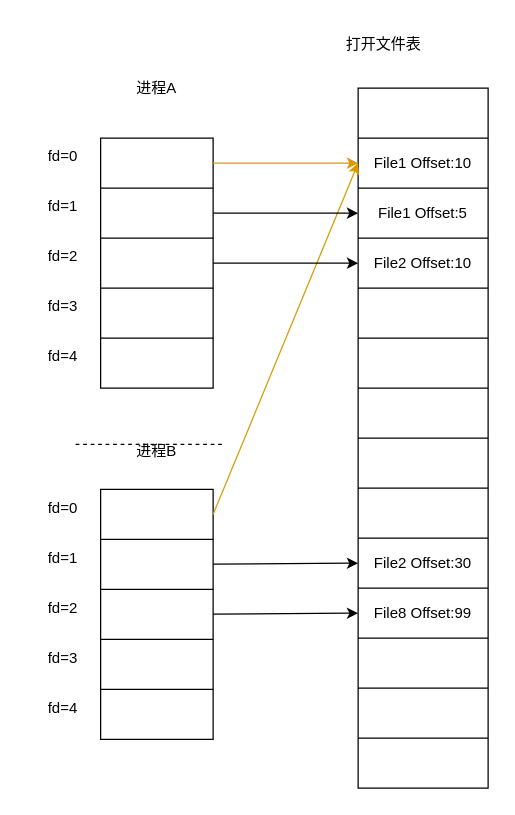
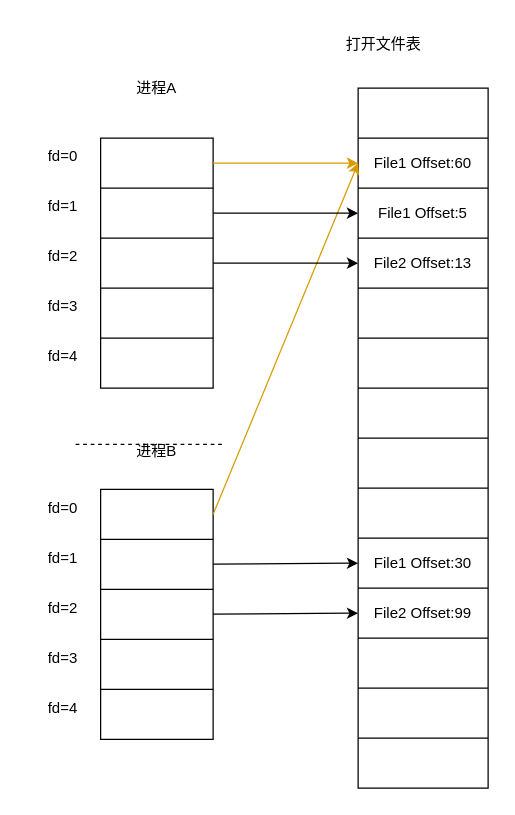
  <mxCell id="0" />
  <mxCell id="1" parent="0" />
  <mxCell id="2" value="" style="shape=table;html=1;whiteSpace=wrap;startSize=0;container=1;collapsible=0;childLayout=tableLayout;" vertex="1" parent="1"><mxGeometry x="80" y="110" width="90" height="200" as="geometry" /></mxCell>
  <mxCell id="3" value="" style="shape=tableRow;horizontal=0;startSize=0;swimlaneHead=0;swimlaneBody=0;top=0;left=0;bottom=0;right=0;collapsible=0;dropTarget=0;fillColor=none;points=[[0,0.5],[1,0.5]];portConstraint=eastwest;" vertex="1" parent="2"><mxGeometry width="90" height="40" as="geometry" /></mxCell>
  <mxCell id="4" value="" style="shape=partialRectangle;html=1;whiteSpace=wrap;connectable=0;fillColor=none;top=0;left=0;bottom=0;right=0;overflow=hidden;" vertex="1" parent="3"><mxGeometry width="90" height="40" as="geometry"><mxRectangle width="90" height="40" as="alternateBounds" /></mxGeometry></mxCell>
  <mxCell id="5" value="" style="shape=tableRow;horizontal=0;startSize=0;swimlaneHead=0;swimlaneBody=0;top=0;left=0;bottom=0;right=0;collapsible=0;dropTarget=0;fillColor=none;points=[[0,0.5],[1,0.5]];portConstraint=eastwest;" vertex="1" parent="2"><mxGeometry y="40" width="90" height="40" as="geometry" /></mxCell>
  <mxCell id="6" value="" style="shape=partialRectangle;html=1;whiteSpace=wrap;connectable=0;fillColor=none;top=0;left=0;bottom=0;right=0;overflow=hidden;" vertex="1" parent="5"><mxGeometry width="90" height="40" as="geometry"><mxRectangle width="90" height="40" as="alternateBounds" /></mxGeometry></mxCell>
  <mxCell id="7" value="" style="shape=tableRow;horizontal=0;startSize=0;swimlaneHead=0;swimlaneBody=0;top=0;left=0;bottom=0;right=0;collapsible=0;dropTarget=0;fillColor=none;points=[[0,0.5],[1,0.5]];portConstraint=eastwest;" vertex="1" parent="2"><mxGeometry y="80" width="90" height="40" as="geometry" /></mxCell>
  <mxCell id="8" value="" style="shape=partialRectangle;html=1;whiteSpace=wrap;connectable=0;fillColor=none;top=0;left=0;bottom=0;right=0;overflow=hidden;" vertex="1" parent="7"><mxGeometry width="90" height="40" as="geometry"><mxRectangle width="90" height="40" as="alternateBounds" /></mxGeometry></mxCell>
  <mxCell id="9" value="" style="shape=tableRow;horizontal=0;startSize=0;swimlaneHead=0;swimlaneBody=0;top=0;left=0;bottom=0;right=0;collapsible=0;dropTarget=0;fillColor=none;points=[[0,0.5],[1,0.5]];portConstraint=eastwest;" vertex="1" parent="2"><mxGeometry y="120" width="90" height="40" as="geometry" /></mxCell>
  <mxCell id="10" value="" style="shape=partialRectangle;html=1;whiteSpace=wrap;connectable=0;fillColor=none;top=0;left=0;bottom=0;right=0;overflow=hidden;" vertex="1" parent="9"><mxGeometry width="90" height="40" as="geometry"><mxRectangle width="90" height="40" as="alternateBounds" /></mxGeometry></mxCell>
  <mxCell id="11" style="shape=tableRow;horizontal=0;startSize=0;swimlaneHead=0;swimlaneBody=0;top=0;left=0;bottom=0;right=0;collapsible=0;dropTarget=0;fillColor=none;points=[[0,0.5],[1,0.5]];portConstraint=eastwest;" vertex="1" parent="2"><mxGeometry y="160" width="90" height="40" as="geometry" /></mxCell>
  <mxCell id="12" style="shape=partialRectangle;html=1;whiteSpace=wrap;connectable=0;fillColor=none;top=0;left=0;bottom=0;right=0;overflow=hidden;" vertex="1" parent="11"><mxGeometry width="90" height="40" as="geometry"><mxRectangle width="90" height="40" as="alternateBounds" /></mxGeometry></mxCell>
  <mxCell id="13" value="fd=0" style="text;html=1;strokeColor=none;fillColor=none;align=center;verticalAlign=middle;whiteSpace=wrap;rounded=0;" vertex="1" parent="1"><mxGeometry x="20" y="110" width="60" height="30" as="geometry" /></mxCell>
  <mxCell id="14" value="fd=1" style="text;html=1;strokeColor=none;fillColor=none;align=center;verticalAlign=middle;whiteSpace=wrap;rounded=0;" vertex="1" parent="1"><mxGeometry x="20" y="150" width="60" height="30" as="geometry" /></mxCell>
  <mxCell id="15" value="fd=2" style="text;html=1;strokeColor=none;fillColor=none;align=center;verticalAlign=middle;whiteSpace=wrap;rounded=0;" vertex="1" parent="1"><mxGeometry x="20" y="190" width="60" height="30" as="geometry" /></mxCell>
  <mxCell id="16" value="fd=3" style="text;html=1;strokeColor=none;fillColor=none;align=center;verticalAlign=middle;whiteSpace=wrap;rounded=0;" vertex="1" parent="1"><mxGeometry x="20" y="230" width="60" height="30" as="geometry" /></mxCell>
  <mxCell id="17" value="fd=4" style="text;html=1;strokeColor=none;fillColor=none;align=center;verticalAlign=middle;whiteSpace=wrap;rounded=0;" vertex="1" parent="1"><mxGeometry x="20" y="270" width="60" height="30" as="geometry" /></mxCell>
  <mxCell id="18" value="" style="shape=table;html=1;whiteSpace=wrap;startSize=0;container=1;collapsible=0;childLayout=tableLayout;" vertex="1" parent="1"><mxGeometry x="286" y="70" width="104" height="560" as="geometry" /></mxCell>
  <mxCell id="19" value="" style="shape=tableRow;horizontal=0;startSize=0;swimlaneHead=0;swimlaneBody=0;top=0;left=0;bottom=0;right=0;collapsible=0;dropTarget=0;fillColor=none;points=[[0,0.5],[1,0.5]];portConstraint=eastwest;" vertex="1" parent="18"><mxGeometry width="104" height="40" as="geometry" /></mxCell>
  <mxCell id="20" value="" style="shape=partialRectangle;html=1;whiteSpace=wrap;connectable=0;fillColor=none;top=0;left=0;bottom=0;right=0;overflow=hidden;" vertex="1" parent="19"><mxGeometry width="104" height="40" as="geometry"><mxRectangle width="104" height="40" as="alternateBounds" /></mxGeometry></mxCell>
  <mxCell id="21" value="" style="shape=tableRow;horizontal=0;startSize=0;swimlaneHead=0;swimlaneBody=0;top=0;left=0;bottom=0;right=0;collapsible=0;dropTarget=0;fillColor=none;points=[[0,0.5],[1,0.5]];portConstraint=eastwest;" vertex="1" parent="18"><mxGeometry y="40" width="104" height="40" as="geometry" /></mxCell>
- <mxCell id="22" value="File1 Offset:10" style="shape=partialRectangle;html=1;whiteSpace=wrap;connectable=0;fillColor=none;top=0;left=0;bottom=0;right=0;overflow=hidden;" vertex="1" parent="21"><mxGeometry width="104" height="40" as="geometry"><mxRectangle width="104" height="40" as="alternateBounds" /></mxGeometry></mxCell>
+ <mxCell id="22" value="File1 Offset:60" style="shape=partialRectangle;html=1;whiteSpace=wrap;connectable=0;fillColor=none;top=0;left=0;bottom=0;right=0;overflow=hidden;" vertex="1" parent="21"><mxGeometry width="104" height="40" as="geometry"><mxRectangle width="104" height="40" as="alternateBounds" /></mxGeometry></mxCell>
  <mxCell id="23" value="" style="shape=tableRow;horizontal=0;startSize=0;swimlaneHead=0;swimlaneBody=0;top=0;left=0;bottom=0;right=0;collapsible=0;dropTarget=0;fillColor=none;points=[[0,0.5],[1,0.5]];portConstraint=eastwest;" vertex="1" parent="18"><mxGeometry y="80" width="104" height="40" as="geometry" /></mxCell>
  <mxCell id="24" value="File1 Offset:5" style="shape=partialRectangle;html=1;whiteSpace=wrap;connectable=0;fillColor=none;top=0;left=0;bottom=0;right=0;overflow=hidden;" vertex="1" parent="23"><mxGeometry width="104" height="40" as="geometry"><mxRectangle width="104" height="40" as="alternateBounds" /></mxGeometry></mxCell>
  <mxCell id="25" value="" style="shape=tableRow;horizontal=0;startSize=0;swimlaneHead=0;swimlaneBody=0;top=0;left=0;bottom=0;right=0;collapsible=0;dropTarget=0;fillColor=none;points=[[0,0.5],[1,0.5]];portConstraint=eastwest;" vertex="1" parent="18"><mxGeometry y="120" width="104" height="40" as="geometry" /></mxCell>
- <mxCell id="26" value="File2 Offset:10" style="shape=partialRectangle;html=1;whiteSpace=wrap;connectable=0;fillColor=none;top=0;left=0;bottom=0;right=0;overflow=hidden;" vertex="1" parent="25"><mxGeometry width="104" height="40" as="geometry"><mxRectangle width="104" height="40" as="alternateBounds" /></mxGeometry></mxCell>
+ <mxCell id="26" value="File2 Offset:13" style="shape=partialRectangle;html=1;whiteSpace=wrap;connectable=0;fillColor=none;top=0;left=0;bottom=0;right=0;overflow=hidden;" vertex="1" parent="25"><mxGeometry width="104" height="40" as="geometry"><mxRectangle width="104" height="40" as="alternateBounds" /></mxGeometry></mxCell>
  <mxCell id="27" style="shape=tableRow;horizontal=0;startSize=0;swimlaneHead=0;swimlaneBody=0;top=0;left=0;bottom=0;right=0;collapsible=0;dropTarget=0;fillColor=none;points=[[0,0.5],[1,0.5]];portConstraint=eastwest;" vertex="1" parent="18"><mxGeometry y="160" width="104" height="40" as="geometry" /></mxCell>
  <mxCell id="28" style="shape=partialRectangle;html=1;whiteSpace=wrap;connectable=0;fillColor=none;top=0;left=0;bottom=0;right=0;overflow=hidden;" vertex="1" parent="27"><mxGeometry width="104" height="40" as="geometry"><mxRectangle width="104" height="40" as="alternateBounds" /></mxGeometry></mxCell>
  <mxCell id="29" style="shape=tableRow;horizontal=0;startSize=0;swimlaneHead=0;swimlaneBody=0;top=0;left=0;bottom=0;right=0;collapsible=0;dropTarget=0;fillColor=none;points=[[0,0.5],[1,0.5]];portConstraint=eastwest;" vertex="1" parent="18"><mxGeometry y="200" width="104" height="40" as="geometry" /></mxCell>
  <mxCell id="30" style="shape=partialRectangle;html=1;whiteSpace=wrap;connectable=0;fillColor=none;top=0;left=0;bottom=0;right=0;overflow=hidden;" vertex="1" parent="29"><mxGeometry width="104" height="40" as="geometry"><mxRectangle width="104" height="40" as="alternateBounds" /></mxGeometry></mxCell>
  <mxCell id="31" style="shape=tableRow;horizontal=0;startSize=0;swimlaneHead=0;swimlaneBody=0;top=0;left=0;bottom=0;right=0;collapsible=0;dropTarget=0;fillColor=none;points=[[0,0.5],[1,0.5]];portConstraint=eastwest;" vertex="1" parent="18"><mxGeometry y="240" width="104" height="40" as="geometry" /></mxCell>
  <mxCell id="32" style="shape=partialRectangle;html=1;whiteSpace=wrap;connectable=0;fillColor=none;top=0;left=0;bottom=0;right=0;overflow=hidden;" vertex="1" parent="31"><mxGeometry width="104" height="40" as="geometry"><mxRectangle width="104" height="40" as="alternateBounds" /></mxGeometry></mxCell>
  <mxCell id="33" style="shape=tableRow;horizontal=0;startSize=0;swimlaneHead=0;swimlaneBody=0;top=0;left=0;bottom=0;right=0;collapsible=0;dropTarget=0;fillColor=none;points=[[0,0.5],[1,0.5]];portConstraint=eastwest;" vertex="1" parent="18"><mxGeometry y="280" width="104" height="40" as="geometry" /></mxCell>
  <mxCell id="34" style="shape=partialRectangle;html=1;whiteSpace=wrap;connectable=0;fillColor=none;top=0;left=0;bottom=0;right=0;overflow=hidden;" vertex="1" parent="33"><mxGeometry width="104" height="40" as="geometry"><mxRectangle width="104" height="40" as="alternateBounds" /></mxGeometry></mxCell>
  <mxCell id="35" style="shape=tableRow;horizontal=0;startSize=0;swimlaneHead=0;swimlaneBody=0;top=0;left=0;bottom=0;right=0;collapsible=0;dropTarget=0;fillColor=none;points=[[0,0.5],[1,0.5]];portConstraint=eastwest;" vertex="1" parent="18"><mxGeometry y="320" width="104" height="40" as="geometry" /></mxCell>
  <mxCell id="36" style="shape=partialRectangle;html=1;whiteSpace=wrap;connectable=0;fillColor=none;top=0;left=0;bottom=0;right=0;overflow=hidden;" vertex="1" parent="35"><mxGeometry width="104" height="40" as="geometry"><mxRectangle width="104" height="40" as="alternateBounds" /></mxGeometry></mxCell>
  <mxCell id="37" style="shape=tableRow;horizontal=0;startSize=0;swimlaneHead=0;swimlaneBody=0;top=0;left=0;bottom=0;right=0;collapsible=0;dropTarget=0;fillColor=none;points=[[0,0.5],[1,0.5]];portConstraint=eastwest;" vertex="1" parent="18"><mxGeometry y="360" width="104" height="40" as="geometry" /></mxCell>
- <mxCell id="38" value="File2 Offset:30" style="shape=partialRectangle;html=1;whiteSpace=wrap;connectable=0;fillColor=none;top=0;left=0;bottom=0;right=0;overflow=hidden;" vertex="1" parent="37"><mxGeometry width="104" height="40" as="geometry"><mxRectangle width="104" height="40" as="alternateBounds" /></mxGeometry></mxCell>
+ <mxCell id="38" value="File1 Offset:30" style="shape=partialRectangle;html=1;whiteSpace=wrap;connectable=0;fillColor=none;top=0;left=0;bottom=0;right=0;overflow=hidden;" vertex="1" parent="37"><mxGeometry width="104" height="40" as="geometry"><mxRectangle width="104" height="40" as="alternateBounds" /></mxGeometry></mxCell>
  <mxCell id="39" style="shape=tableRow;horizontal=0;startSize=0;swimlaneHead=0;swimlaneBody=0;top=0;left=0;bottom=0;right=0;collapsible=0;dropTarget=0;fillColor=none;points=[[0,0.5],[1,0.5]];portConstraint=eastwest;" vertex="1" parent="18"><mxGeometry y="400" width="104" height="40" as="geometry" /></mxCell>
- <mxCell id="40" value="File8 Offset:99" style="shape=partialRectangle;html=1;whiteSpace=wrap;connectable=0;fillColor=none;top=0;left=0;bottom=0;right=0;overflow=hidden;" vertex="1" parent="39"><mxGeometry width="104" height="40" as="geometry"><mxRectangle width="104" height="40" as="alternateBounds" /></mxGeometry></mxCell>
+ <mxCell id="40" value="File2 Offset:99" style="shape=partialRectangle;html=1;whiteSpace=wrap;connectable=0;fillColor=none;top=0;left=0;bottom=0;right=0;overflow=hidden;" vertex="1" parent="39"><mxGeometry width="104" height="40" as="geometry"><mxRectangle width="104" height="40" as="alternateBounds" /></mxGeometry></mxCell>
  <mxCell id="41" style="shape=tableRow;horizontal=0;startSize=0;swimlaneHead=0;swimlaneBody=0;top=0;left=0;bottom=0;right=0;collapsible=0;dropTarget=0;fillColor=none;points=[[0,0.5],[1,0.5]];portConstraint=eastwest;" vertex="1" parent="18"><mxGeometry y="440" width="104" height="40" as="geometry" /></mxCell>
  <mxCell id="42" style="shape=partialRectangle;html=1;whiteSpace=wrap;connectable=0;fillColor=none;top=0;left=0;bottom=0;right=0;overflow=hidden;" vertex="1" parent="41"><mxGeometry width="104" height="40" as="geometry"><mxRectangle width="104" height="40" as="alternateBounds" /></mxGeometry></mxCell>
  <mxCell id="43" style="shape=tableRow;horizontal=0;startSize=0;swimlaneHead=0;swimlaneBody=0;top=0;left=0;bottom=0;right=0;collapsible=0;dropTarget=0;fillColor=none;points=[[0,0.5],[1,0.5]];portConstraint=eastwest;" vertex="1" parent="18"><mxGeometry y="480" width="104" height="40" as="geometry" /></mxCell>
  <mxCell id="44" style="shape=partialRectangle;html=1;whiteSpace=wrap;connectable=0;fillColor=none;top=0;left=0;bottom=0;right=0;overflow=hidden;" vertex="1" parent="43"><mxGeometry width="104" height="40" as="geometry"><mxRectangle width="104" height="40" as="alternateBounds" /></mxGeometry></mxCell>
  <mxCell id="45" style="shape=tableRow;horizontal=0;startSize=0;swimlaneHead=0;swimlaneBody=0;top=0;left=0;bottom=0;right=0;collapsible=0;dropTarget=0;fillColor=none;points=[[0,0.5],[1,0.5]];portConstraint=eastwest;" vertex="1" parent="18"><mxGeometry y="520" width="104" height="40" as="geometry" /></mxCell>
  <mxCell id="46" style="shape=partialRectangle;html=1;whiteSpace=wrap;connectable=0;fillColor=none;top=0;left=0;bottom=0;right=0;overflow=hidden;" vertex="1" parent="45"><mxGeometry width="104" height="40" as="geometry"><mxRectangle width="104" height="40" as="alternateBounds" /></mxGeometry></mxCell>
  <mxCell id="47" value="打开文件表" style="text;html=1;align=center;verticalAlign=middle;resizable=0;points=[];autosize=1;strokeColor=none;fillColor=none;" vertex="1" parent="1"><mxGeometry x="266" y="20" width="80" height="30" as="geometry" /></mxCell>
  <mxCell id="48" value="" style="shape=table;html=1;whiteSpace=wrap;startSize=0;container=1;collapsible=0;childLayout=tableLayout;" vertex="1" parent="1"><mxGeometry x="80" y="391" width="90" height="200" as="geometry" /></mxCell>
  <mxCell id="49" value="" style="shape=tableRow;horizontal=0;startSize=0;swimlaneHead=0;swimlaneBody=0;top=0;left=0;bottom=0;right=0;collapsible=0;dropTarget=0;fillColor=none;points=[[0,0.5],[1,0.5]];portConstraint=eastwest;" vertex="1" parent="48"><mxGeometry width="90" height="40" as="geometry" /></mxCell>
  <mxCell id="50" value="" style="shape=partialRectangle;html=1;whiteSpace=wrap;connectable=0;fillColor=none;top=0;left=0;bottom=0;right=0;overflow=hidden;" vertex="1" parent="49"><mxGeometry width="90" height="40" as="geometry"><mxRectangle width="90" height="40" as="alternateBounds" /></mxGeometry></mxCell>
  <mxCell id="51" value="" style="shape=tableRow;horizontal=0;startSize=0;swimlaneHead=0;swimlaneBody=0;top=0;left=0;bottom=0;right=0;collapsible=0;dropTarget=0;fillColor=none;points=[[0,0.5],[1,0.5]];portConstraint=eastwest;" vertex="1" parent="48"><mxGeometry y="40" width="90" height="40" as="geometry" /></mxCell>
  <mxCell id="52" value="" style="shape=partialRectangle;html=1;whiteSpace=wrap;connectable=0;fillColor=none;top=0;left=0;bottom=0;right=0;overflow=hidden;" vertex="1" parent="51"><mxGeometry width="90" height="40" as="geometry"><mxRectangle width="90" height="40" as="alternateBounds" /></mxGeometry></mxCell>
  <mxCell id="53" value="" style="shape=tableRow;horizontal=0;startSize=0;swimlaneHead=0;swimlaneBody=0;top=0;left=0;bottom=0;right=0;collapsible=0;dropTarget=0;fillColor=none;points=[[0,0.5],[1,0.5]];portConstraint=eastwest;" vertex="1" parent="48"><mxGeometry y="80" width="90" height="40" as="geometry" /></mxCell>
  <mxCell id="54" value="" style="shape=partialRectangle;html=1;whiteSpace=wrap;connectable=0;fillColor=none;top=0;left=0;bottom=0;right=0;overflow=hidden;" vertex="1" parent="53"><mxGeometry width="90" height="40" as="geometry"><mxRectangle width="90" height="40" as="alternateBounds" /></mxGeometry></mxCell>
  <mxCell id="55" value="" style="shape=tableRow;horizontal=0;startSize=0;swimlaneHead=0;swimlaneBody=0;top=0;left=0;bottom=0;right=0;collapsible=0;dropTarget=0;fillColor=none;points=[[0,0.5],[1,0.5]];portConstraint=eastwest;" vertex="1" parent="48"><mxGeometry y="120" width="90" height="40" as="geometry" /></mxCell>
  <mxCell id="56" value="" style="shape=partialRectangle;html=1;whiteSpace=wrap;connectable=0;fillColor=none;top=0;left=0;bottom=0;right=0;overflow=hidden;" vertex="1" parent="55"><mxGeometry width="90" height="40" as="geometry"><mxRectangle width="90" height="40" as="alternateBounds" /></mxGeometry></mxCell>
  <mxCell id="57" style="shape=tableRow;horizontal=0;startSize=0;swimlaneHead=0;swimlaneBody=0;top=0;left=0;bottom=0;right=0;collapsible=0;dropTarget=0;fillColor=none;points=[[0,0.5],[1,0.5]];portConstraint=eastwest;" vertex="1" parent="48"><mxGeometry y="160" width="90" height="40" as="geometry" /></mxCell>
  <mxCell id="58" style="shape=partialRectangle;html=1;whiteSpace=wrap;connectable=0;fillColor=none;top=0;left=0;bottom=0;right=0;overflow=hidden;" vertex="1" parent="57"><mxGeometry width="90" height="40" as="geometry"><mxRectangle width="90" height="40" as="alternateBounds" /></mxGeometry></mxCell>
  <mxCell id="59" value="fd=0" style="text;html=1;strokeColor=none;fillColor=none;align=center;verticalAlign=middle;whiteSpace=wrap;rounded=0;" vertex="1" parent="1"><mxGeometry x="20" y="391" width="60" height="30" as="geometry" /></mxCell>
  <mxCell id="60" value="fd=1" style="text;html=1;strokeColor=none;fillColor=none;align=center;verticalAlign=middle;whiteSpace=wrap;rounded=0;" vertex="1" parent="1"><mxGeometry x="20" y="431" width="60" height="30" as="geometry" /></mxCell>
  <mxCell id="61" value="fd=2" style="text;html=1;strokeColor=none;fillColor=none;align=center;verticalAlign=middle;whiteSpace=wrap;rounded=0;" vertex="1" parent="1"><mxGeometry x="20" y="471" width="60" height="30" as="geometry" /></mxCell>
  <mxCell id="62" value="fd=3" style="text;html=1;strokeColor=none;fillColor=none;align=center;verticalAlign=middle;whiteSpace=wrap;rounded=0;" vertex="1" parent="1"><mxGeometry x="20" y="511" width="60" height="30" as="geometry" /></mxCell>
  <mxCell id="63" value="fd=4" style="text;html=1;strokeColor=none;fillColor=none;align=center;verticalAlign=middle;whiteSpace=wrap;rounded=0;" vertex="1" parent="1"><mxGeometry x="20" y="551" width="60" height="30" as="geometry" /></mxCell>
  <mxCell id="64" value="" style="endArrow=none;dashed=1;html=1;rounded=0;" edge="1" parent="1"><mxGeometry width="50" height="50" relative="1" as="geometry"><mxPoint x="60" y="355" as="sourcePoint" /><mxPoint x="180" y="355" as="targetPoint" /></mxGeometry></mxCell>
  <mxCell id="65" value="进程B" style="text;html=1;strokeColor=none;fillColor=none;align=center;verticalAlign=middle;whiteSpace=wrap;rounded=0;" vertex="1" parent="1"><mxGeometry x="95" y="346" width="60" height="30" as="geometry" /></mxCell>
  <mxCell id="66" value="进程A" style="text;html=1;strokeColor=none;fillColor=none;align=center;verticalAlign=middle;whiteSpace=wrap;rounded=0;" vertex="1" parent="1"><mxGeometry x="95" y="55" width="60" height="30" as="geometry" /></mxCell>
  <mxCell id="67" style="edgeStyle=orthogonalEdgeStyle;rounded=0;orthogonalLoop=1;jettySize=auto;html=1;exitX=1;exitY=0.5;exitDx=0;exitDy=0;entryX=0;entryY=0.5;entryDx=0;entryDy=0;fillColor=#ffe6cc;strokeColor=#d79b00;" edge="1" parent="1" source="3" target="21"><mxGeometry relative="1" as="geometry" /></mxCell>
  <mxCell id="68" style="rounded=0;orthogonalLoop=1;jettySize=auto;html=1;exitX=1;exitY=0.5;exitDx=0;exitDy=0;entryX=0;entryY=0.5;entryDx=0;entryDy=0;fillColor=#ffe6cc;strokeColor=#d79b00;" edge="1" parent="1" source="49" target="21"><mxGeometry relative="1" as="geometry" /></mxCell>
  <mxCell id="69" style="edgeStyle=none;rounded=0;orthogonalLoop=1;jettySize=auto;html=1;" edge="1" parent="1" source="5" target="23"><mxGeometry relative="1" as="geometry" /></mxCell>
  <mxCell id="70" style="edgeStyle=none;rounded=0;orthogonalLoop=1;jettySize=auto;html=1;" edge="1" parent="1" source="7" target="25"><mxGeometry relative="1" as="geometry" /></mxCell>
  <mxCell id="71" style="edgeStyle=none;rounded=0;orthogonalLoop=1;jettySize=auto;html=1;entryX=0;entryY=0.5;entryDx=0;entryDy=0;" edge="1" parent="1" source="51" target="37"><mxGeometry relative="1" as="geometry" /></mxCell>
  <mxCell id="72" style="edgeStyle=none;rounded=0;orthogonalLoop=1;jettySize=auto;html=1;entryX=0;entryY=0.5;entryDx=0;entryDy=0;" edge="1" parent="1" source="53" target="39"><mxGeometry relative="1" as="geometry" /></mxCell>
